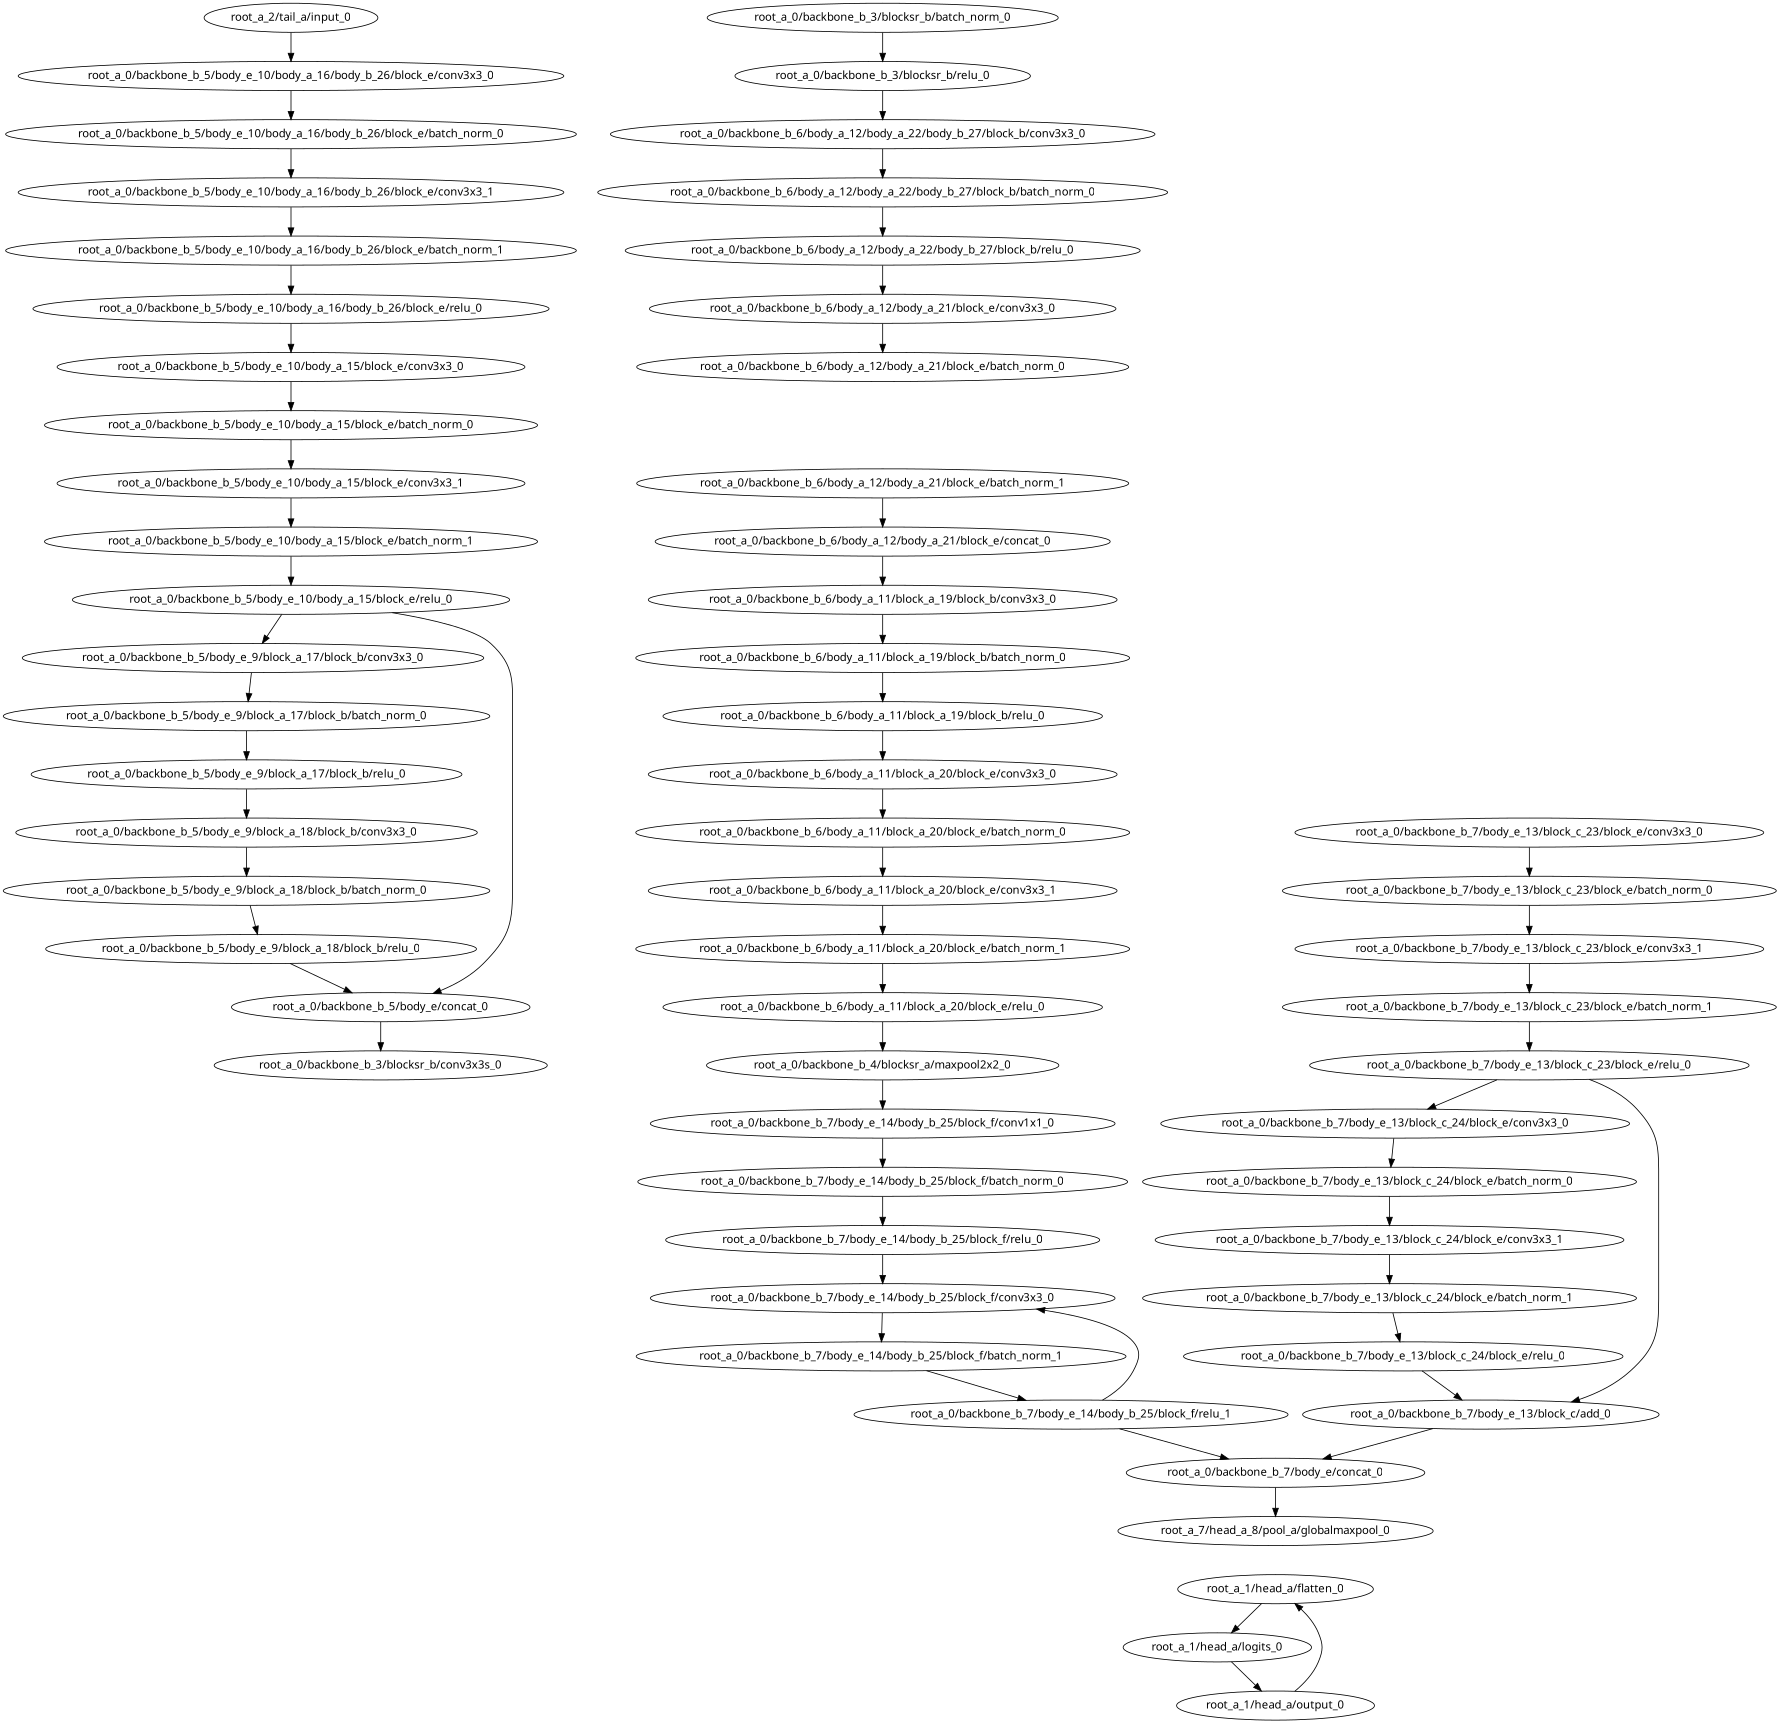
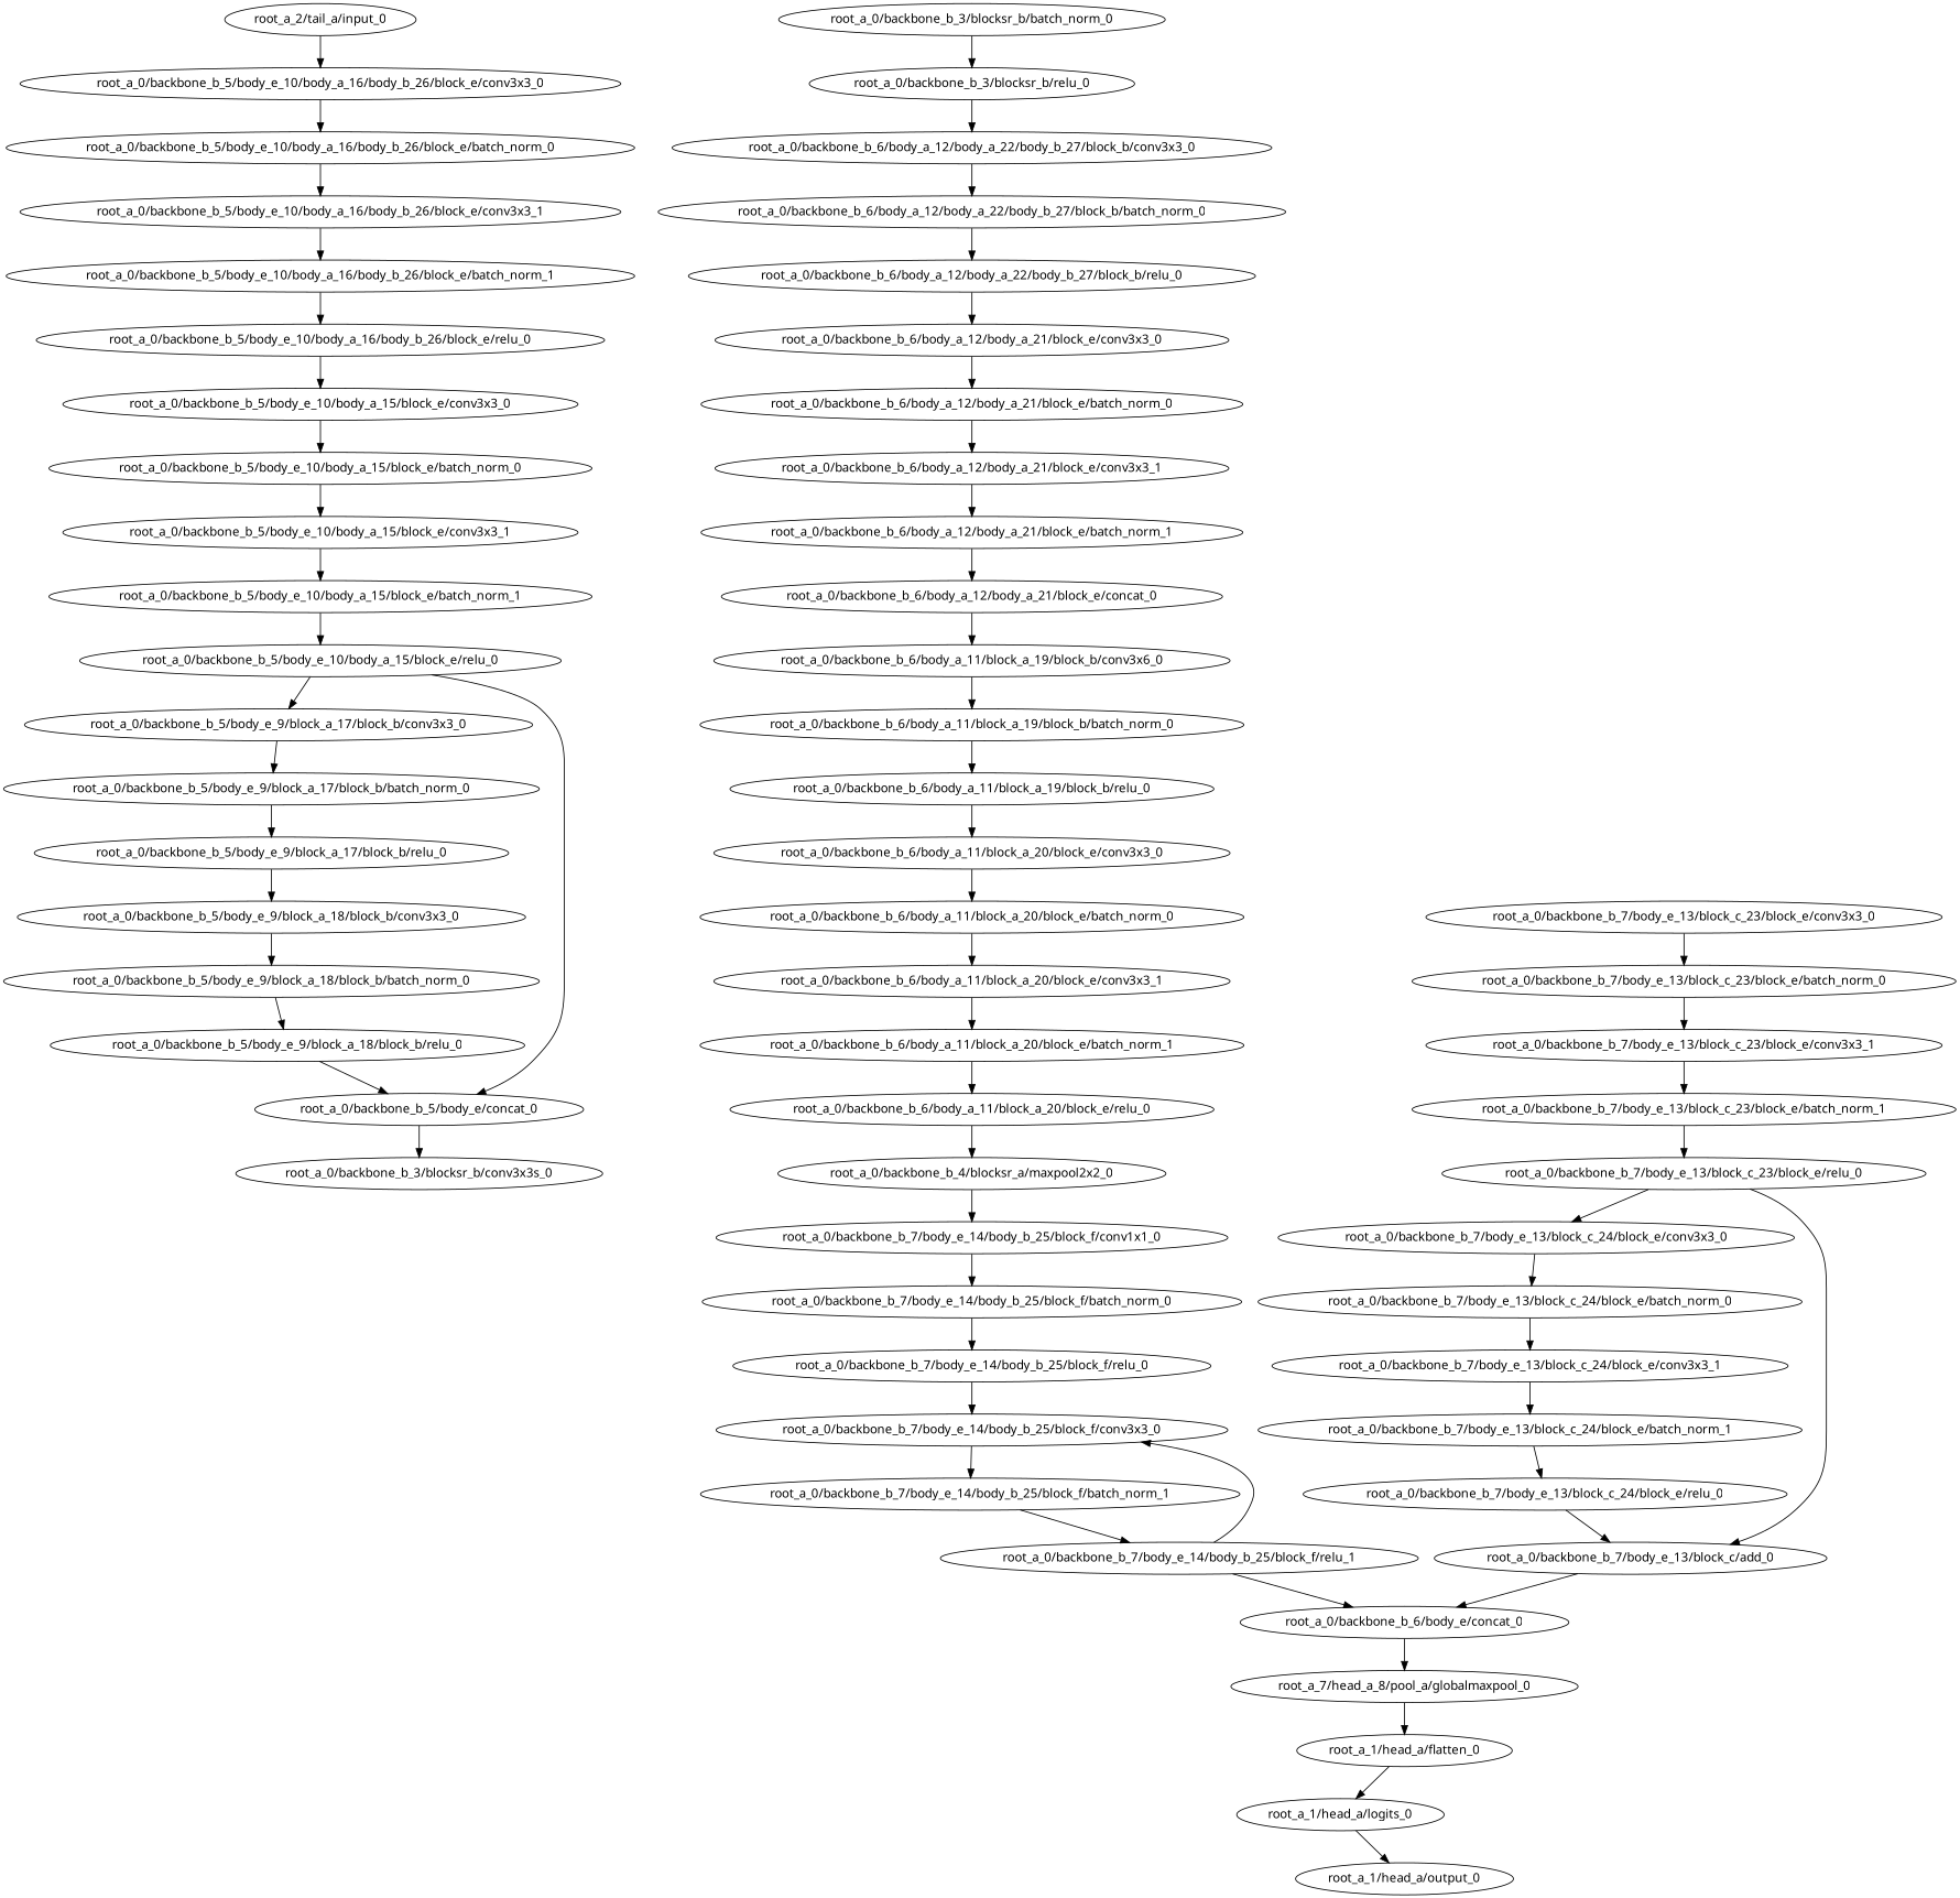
  digraph {
    fontname="Noto Sans"
    node [fontname="Noto Sans"]
    edge [fontname="Noto Sans"]
    "root_a_2/tail_a/input_0"
    "root_a_0/backbone_b_5/body_e_10/body_a_16/body_b_26/block_e/conv3x3_0"
    "root_a_0/backbone_b_5/body_e_10/body_a_16/body_b_26/block_e/batch_norm_0"
    "root_a_0/backbone_b_5/body_e_10/body_a_16/body_b_26/block_e/conv3x3_1"
    "root_a_0/backbone_b_5/body_e_10/body_a_16/body_b_26/block_e/batch_norm_1"
    "root_a_0/backbone_b_5/body_e_10/body_a_16/body_b_26/block_e/relu_0"
    "root_a_0/backbone_b_5/body_e_10/body_a_15/block_e/conv3x3_0"
    "root_a_0/backbone_b_5/body_e_10/body_a_15/block_e/batch_norm_0"
    "root_a_0/backbone_b_5/body_e_10/body_a_15/block_e/conv3x3_1"
    "root_a_0/backbone_b_5/body_e_10/body_a_15/block_e/batch_norm_1"
    "root_a_0/backbone_b_5/body_e_10/body_a_15/block_e/relu_0"
    "root_a_0/backbone_b_5/body_e_9/block_a_17/block_b/conv3x3_0"
    "root_a_0/backbone_b_5/body_e/concat_0"
    "root_a_0/backbone_b_5/body_e_9/block_a_17/block_b/batch_norm_0"
    "root_a_0/backbone_b_3/blocksr_b/conv3x3s_0"
    "root_a_0/backbone_b_5/body_e_9/block_a_17/block_b/relu_0"
    "root_a_0/backbone_b_5/body_e_9/block_a_18/block_b/conv3x3_0"
    "root_a_0/backbone_b_5/body_e_9/block_a_18/block_b/batch_norm_0"
    "root_a_0/backbone_b_5/body_e_9/block_a_18/block_b/relu_0"
    "root_a_0/backbone_b_3/blocksr_b/batch_norm_0"
    "root_a_0/backbone_b_3/blocksr_b/relu_0"
    "root_a_0/backbone_b_6/body_a_12/body_a_22/body_b_27/block_b/conv3x3_0"
    "root_a_0/backbone_b_6/body_a_12/body_a_22/body_b_27/block_b/batch_norm_0"
    "root_a_0/backbone_b_6/body_a_12/body_a_22/body_b_27/block_b/relu_0"
    "root_a_0/backbone_b_6/body_a_12/body_a_21/block_e/conv3x3_0"
    "root_a_0/backbone_b_6/body_a_12/body_a_21/block_e/batch_norm_0"
+   "root_a_0/backbone_b_6/body_a_12/body_a_21/block_e/conv3x3_1"
    "root_a_0/backbone_b_6/body_a_12/body_a_21/block_e/batch_norm_1"
    n29 [label="root_a_0/backbone_b_6/body_a_12/body_a_21/block_e/concat_0"]
-   "root_a_0/backbone_b_6/body_a_11/block_a_19/block_b/conv3x3_0"
+   "root_a_0/backbone_b_6/body_a_11/block_a_19/block_b/conv3x3_0" [label="root_a_0/backbone_b_6/body_a_11/block_a_19/block_b/conv3x6_0"]
    "root_a_0/backbone_b_6/body_a_11/block_a_19/block_b/batch_norm_0"
    "root_a_0/backbone_b_6/body_a_11/block_a_19/block_b/relu_0"
    "root_a_0/backbone_b_6/body_a_11/block_a_20/block_e/conv3x3_0"
    "root_a_0/backbone_b_6/body_a_11/block_a_20/block_e/batch_norm_0"
    "root_a_0/backbone_b_6/body_a_11/block_a_20/block_e/conv3x3_1"
    "root_a_0/backbone_b_6/body_a_11/block_a_20/block_e/batch_norm_1"
    "root_a_0/backbone_b_6/body_a_11/block_a_20/block_e/relu_0"
    "root_a_0/backbone_b_4/blocksr_a/maxpool2x2_0"
    "root_a_0/backbone_b_7/body_e_14/body_b_25/block_f/conv1x1_0"
    "root_a_0/backbone_b_7/body_e_14/body_b_25/block_f/batch_norm_0"
    "root_a_0/backbone_b_7/body_e_14/body_b_25/block_f/relu_0"
    "root_a_0/backbone_b_7/body_e_14/body_b_25/block_f/conv3x3_0"
    "root_a_0/backbone_b_7/body_e_14/body_b_25/block_f/batch_norm_1"
    "root_a_0/backbone_b_7/body_e_14/body_b_25/block_f/relu_1"
-   "root_a_0/backbone_b_7/body_e/concat_0"
+   "root_a_0/backbone_b_7/body_e/concat_0" [label="root_a_0/backbone_b_6/body_e/concat_0"]
    "root_a_0/backbone_b_7/body_e_13/block_c_23/block_e/conv3x3_0"
    "root_a_0/backbone_b_7/body_e_13/block_c_23/block_e/batch_norm_0"
    n48 [label="root_a_7/head_a_8/pool_a/globalmaxpool_0"]
    "root_a_0/backbone_b_7/body_e_13/block_c_23/block_e/conv3x3_1"
    "root_a_0/backbone_b_7/body_e_13/block_c_23/block_e/batch_norm_1"
    "root_a_0/backbone_b_7/body_e_13/block_c_23/block_e/relu_0"
    "root_a_0/backbone_b_7/body_e_13/block_c_24/block_e/conv3x3_0"
    "root_a_0/backbone_b_7/body_e_13/block_c/add_0"
    "root_a_0/backbone_b_7/body_e_13/block_c_24/block_e/batch_norm_0"
    "root_a_0/backbone_b_7/body_e_13/block_c_24/block_e/conv3x3_1"
    "root_a_0/backbone_b_7/body_e_13/block_c_24/block_e/batch_norm_1"
    "root_a_0/backbone_b_7/body_e_13/block_c_24/block_e/relu_0"
    "root_a_1/head_a/flatten_0"
    "root_a_1/head_a/logits_0"
    "root_a_1/head_a/output_0"
    "root_a_2/tail_a/input_0" -> "root_a_0/backbone_b_5/body_e_10/body_a_16/body_b_26/block_e/conv3x3_0"
    "root_a_0/backbone_b_5/body_e_10/body_a_16/body_b_26/block_e/conv3x3_0" -> "root_a_0/backbone_b_5/body_e_10/body_a_16/body_b_26/block_e/batch_norm_0"
    "root_a_0/backbone_b_5/body_e_10/body_a_16/body_b_26/block_e/batch_norm_0" -> "root_a_0/backbone_b_5/body_e_10/body_a_16/body_b_26/block_e/conv3x3_1"
    "root_a_0/backbone_b_5/body_e_10/body_a_16/body_b_26/block_e/conv3x3_1" -> "root_a_0/backbone_b_5/body_e_10/body_a_16/body_b_26/block_e/batch_norm_1"
    "root_a_0/backbone_b_5/body_e_10/body_a_16/body_b_26/block_e/batch_norm_1" -> "root_a_0/backbone_b_5/body_e_10/body_a_16/body_b_26/block_e/relu_0"
    "root_a_0/backbone_b_5/body_e_10/body_a_16/body_b_26/block_e/relu_0" -> "root_a_0/backbone_b_5/body_e_10/body_a_15/block_e/conv3x3_0"
    "root_a_0/backbone_b_5/body_e_10/body_a_15/block_e/conv3x3_0" -> "root_a_0/backbone_b_5/body_e_10/body_a_15/block_e/batch_norm_0"
    "root_a_0/backbone_b_5/body_e_10/body_a_15/block_e/batch_norm_0" -> "root_a_0/backbone_b_5/body_e_10/body_a_15/block_e/conv3x3_1"
    "root_a_0/backbone_b_5/body_e_10/body_a_15/block_e/conv3x3_1" -> "root_a_0/backbone_b_5/body_e_10/body_a_15/block_e/batch_norm_1"
    "root_a_0/backbone_b_5/body_e_10/body_a_15/block_e/batch_norm_1" -> "root_a_0/backbone_b_5/body_e_10/body_a_15/block_e/relu_0"
    "root_a_0/backbone_b_5/body_e_10/body_a_15/block_e/relu_0" -> "root_a_0/backbone_b_5/body_e_9/block_a_17/block_b/conv3x3_0"
    "root_a_0/backbone_b_5/body_e_10/body_a_15/block_e/relu_0" -> "root_a_0/backbone_b_5/body_e/concat_0"
    "root_a_0/backbone_b_5/body_e_9/block_a_17/block_b/conv3x3_0" -> "root_a_0/backbone_b_5/body_e_9/block_a_17/block_b/batch_norm_0"
    "root_a_0/backbone_b_5/body_e/concat_0" -> "root_a_0/backbone_b_3/blocksr_b/conv3x3s_0"
    "root_a_0/backbone_b_5/body_e_9/block_a_17/block_b/batch_norm_0" -> "root_a_0/backbone_b_5/body_e_9/block_a_17/block_b/relu_0"
    "root_a_0/backbone_b_5/body_e_9/block_a_17/block_b/relu_0" -> "root_a_0/backbone_b_5/body_e_9/block_a_18/block_b/conv3x3_0"
    "root_a_0/backbone_b_5/body_e_9/block_a_18/block_b/conv3x3_0" -> "root_a_0/backbone_b_5/body_e_9/block_a_18/block_b/batch_norm_0"
    "root_a_0/backbone_b_5/body_e_9/block_a_18/block_b/batch_norm_0" -> "root_a_0/backbone_b_5/body_e_9/block_a_18/block_b/relu_0"
    "root_a_0/backbone_b_5/body_e_9/block_a_18/block_b/relu_0" -> "root_a_0/backbone_b_5/body_e/concat_0"
    "root_a_0/backbone_b_3/blocksr_b/batch_norm_0" -> "root_a_0/backbone_b_3/blocksr_b/relu_0"
    "root_a_0/backbone_b_3/blocksr_b/relu_0" -> "root_a_0/backbone_b_6/body_a_12/body_a_22/body_b_27/block_b/conv3x3_0"
    "root_a_0/backbone_b_6/body_a_12/body_a_22/body_b_27/block_b/conv3x3_0" -> "root_a_0/backbone_b_6/body_a_12/body_a_22/body_b_27/block_b/batch_norm_0"
    "root_a_0/backbone_b_6/body_a_12/body_a_22/body_b_27/block_b/batch_norm_0" -> "root_a_0/backbone_b_6/body_a_12/body_a_22/body_b_27/block_b/relu_0"
    "root_a_0/backbone_b_6/body_a_12/body_a_22/body_b_27/block_b/relu_0" -> "root_a_0/backbone_b_6/body_a_12/body_a_21/block_e/conv3x3_0"
    "root_a_0/backbone_b_6/body_a_12/body_a_21/block_e/conv3x3_0" -> "root_a_0/backbone_b_6/body_a_12/body_a_21/block_e/batch_norm_0"
+   "root_a_0/backbone_b_6/body_a_12/body_a_21/block_e/batch_norm_0" -> "root_a_0/backbone_b_6/body_a_12/body_a_21/block_e/conv3x3_1"
+   "root_a_0/backbone_b_6/body_a_12/body_a_21/block_e/conv3x3_1" -> "root_a_0/backbone_b_6/body_a_12/body_a_21/block_e/batch_norm_1"
    "root_a_0/backbone_b_6/body_a_12/body_a_21/block_e/batch_norm_1" -> n29
    n29 -> "root_a_0/backbone_b_6/body_a_11/block_a_19/block_b/conv3x3_0"
    "root_a_0/backbone_b_6/body_a_11/block_a_19/block_b/conv3x3_0" -> "root_a_0/backbone_b_6/body_a_11/block_a_19/block_b/batch_norm_0"
    "root_a_0/backbone_b_6/body_a_11/block_a_19/block_b/batch_norm_0" -> "root_a_0/backbone_b_6/body_a_11/block_a_19/block_b/relu_0"
    "root_a_0/backbone_b_6/body_a_11/block_a_19/block_b/relu_0" -> "root_a_0/backbone_b_6/body_a_11/block_a_20/block_e/conv3x3_0"
    "root_a_0/backbone_b_6/body_a_11/block_a_20/block_e/conv3x3_0" -> "root_a_0/backbone_b_6/body_a_11/block_a_20/block_e/batch_norm_0"
    "root_a_0/backbone_b_6/body_a_11/block_a_20/block_e/batch_norm_0" -> "root_a_0/backbone_b_6/body_a_11/block_a_20/block_e/conv3x3_1"
    "root_a_0/backbone_b_6/body_a_11/block_a_20/block_e/conv3x3_1" -> "root_a_0/backbone_b_6/body_a_11/block_a_20/block_e/batch_norm_1"
    "root_a_0/backbone_b_6/body_a_11/block_a_20/block_e/batch_norm_1" -> "root_a_0/backbone_b_6/body_a_11/block_a_20/block_e/relu_0"
    "root_a_0/backbone_b_6/body_a_11/block_a_20/block_e/relu_0" -> "root_a_0/backbone_b_4/blocksr_a/maxpool2x2_0"
    "root_a_0/backbone_b_4/blocksr_a/maxpool2x2_0" -> "root_a_0/backbone_b_7/body_e_14/body_b_25/block_f/conv1x1_0"
    "root_a_0/backbone_b_7/body_e_14/body_b_25/block_f/conv1x1_0" -> "root_a_0/backbone_b_7/body_e_14/body_b_25/block_f/batch_norm_0"
    "root_a_0/backbone_b_7/body_e_14/body_b_25/block_f/batch_norm_0" -> "root_a_0/backbone_b_7/body_e_14/body_b_25/block_f/relu_0"
    "root_a_0/backbone_b_7/body_e_14/body_b_25/block_f/relu_0" -> "root_a_0/backbone_b_7/body_e_14/body_b_25/block_f/conv3x3_0"
    "root_a_0/backbone_b_7/body_e_14/body_b_25/block_f/conv3x3_0" -> "root_a_0/backbone_b_7/body_e_14/body_b_25/block_f/batch_norm_1"
    "root_a_0/backbone_b_7/body_e_14/body_b_25/block_f/batch_norm_1" -> "root_a_0/backbone_b_7/body_e_14/body_b_25/block_f/relu_1"
    "root_a_0/backbone_b_7/body_e_14/body_b_25/block_f/relu_1" -> "root_a_0/backbone_b_7/body_e_14/body_b_25/block_f/conv3x3_0"
    "root_a_0/backbone_b_7/body_e_14/body_b_25/block_f/relu_1" -> "root_a_0/backbone_b_7/body_e/concat_0"
    "root_a_0/backbone_b_7/body_e/concat_0" -> n48
    "root_a_0/backbone_b_7/body_e_13/block_c_23/block_e/conv3x3_0" -> "root_a_0/backbone_b_7/body_e_13/block_c_23/block_e/batch_norm_0"
    "root_a_0/backbone_b_7/body_e_13/block_c_23/block_e/batch_norm_0" -> "root_a_0/backbone_b_7/body_e_13/block_c_23/block_e/conv3x3_1"
-   "root_a_1/head_a/output_0" -> "root_a_1/head_a/flatten_0"
+   n48 -> "root_a_1/head_a/flatten_0"
    "root_a_0/backbone_b_7/body_e_13/block_c_23/block_e/conv3x3_1" -> "root_a_0/backbone_b_7/body_e_13/block_c_23/block_e/batch_norm_1"
    "root_a_0/backbone_b_7/body_e_13/block_c_23/block_e/batch_norm_1" -> "root_a_0/backbone_b_7/body_e_13/block_c_23/block_e/relu_0"
    "root_a_0/backbone_b_7/body_e_13/block_c_23/block_e/relu_0" -> "root_a_0/backbone_b_7/body_e_13/block_c_24/block_e/conv3x3_0"
    "root_a_0/backbone_b_7/body_e_13/block_c_23/block_e/relu_0" -> "root_a_0/backbone_b_7/body_e_13/block_c/add_0"
    "root_a_0/backbone_b_7/body_e_13/block_c_24/block_e/conv3x3_0" -> "root_a_0/backbone_b_7/body_e_13/block_c_24/block_e/batch_norm_0"
    "root_a_0/backbone_b_7/body_e_13/block_c/add_0" -> "root_a_0/backbone_b_7/body_e/concat_0"
    "root_a_0/backbone_b_7/body_e_13/block_c_24/block_e/batch_norm_0" -> "root_a_0/backbone_b_7/body_e_13/block_c_24/block_e/conv3x3_1"
    "root_a_0/backbone_b_7/body_e_13/block_c_24/block_e/conv3x3_1" -> "root_a_0/backbone_b_7/body_e_13/block_c_24/block_e/batch_norm_1"
    "root_a_0/backbone_b_7/body_e_13/block_c_24/block_e/batch_norm_1" -> "root_a_0/backbone_b_7/body_e_13/block_c_24/block_e/relu_0"
    "root_a_0/backbone_b_7/body_e_13/block_c_24/block_e/relu_0" -> "root_a_0/backbone_b_7/body_e_13/block_c/add_0"
    "root_a_1/head_a/flatten_0" -> "root_a_1/head_a/logits_0"
    "root_a_1/head_a/logits_0" -> "root_a_1/head_a/output_0"
  }
